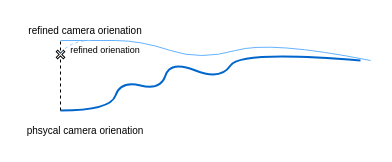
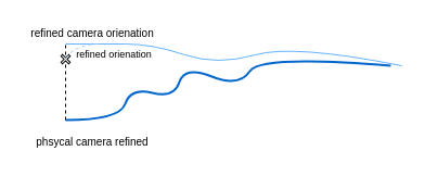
  <mxCell id="0" />
  <mxCell id="1" parent="0" />
  <mxCell id="2" value="" style="curved=1;endArrow=none;html=1;endFill=0;strokeColor=#66B2FF;" edge="1" parent="1"><mxGeometry width="50" height="50" relative="1" as="geometry"><mxPoint x="60" y="40" as="sourcePoint" /><mxPoint x="370" y="60" as="targetPoint" /><Array as="points"><mxPoint x="90" y="40" /><mxPoint x="140" y="40" /><mxPoint x="200" y="60" /><mxPoint x="270" y="40" /></Array></mxGeometry></mxCell>
  <mxCell id="3" value="" style="curved=1;endArrow=none;html=1;endFill=0;strokeColor=#0066CC;strokeWidth=2;" edge="1" parent="1"><mxGeometry width="50" height="50" relative="1" as="geometry"><mxPoint x="60" y="110" as="sourcePoint" /><mxPoint x="360" y="60" as="targetPoint" /><Array as="points"><mxPoint x="110" y="110" /><mxPoint x="120" y="80" /><mxPoint x="160" y="90" /><mxPoint x="170" y="60" /><mxPoint x="220" y="80" /><mxPoint x="240" y="50" /></Array></mxGeometry></mxCell>
- <mxCell id="4" value="phsycal camera orienation" style="text;html=1;strokeColor=none;fillColor=none;align=center;verticalAlign=middle;whiteSpace=wrap;rounded=0;fontSize=10;" vertex="1" parent="1"><mxGeometry x="20" y="120" width="130" height="20" as="geometry" /></mxCell>
+ <mxCell id="4" value="phsycal camera refined" style="text;html=1;strokeColor=none;fillColor=none;align=center;verticalAlign=middle;whiteSpace=wrap;rounded=0;fontSize=10;" vertex="1" parent="1"><mxGeometry x="20" y="120" width="130" height="20" as="geometry" /></mxCell>
  <mxCell id="5" value="refined camera orienation" style="text;html=1;strokeColor=none;fillColor=none;align=center;verticalAlign=middle;whiteSpace=wrap;rounded=0;fontSize=10;" vertex="1" parent="1"><mxGeometry x="20" y="20" width="130" height="20" as="geometry" /></mxCell>
  <mxCell id="6" value="" style="endArrow=none;dashed=1;html=1;" edge="1" parent="1"><mxGeometry width="50" height="50" relative="1" as="geometry"><mxPoint x="60" y="110" as="sourcePoint" /><mxPoint x="60" y="40" as="targetPoint" /></mxGeometry></mxCell>
  <mxCell id="7" value="" style="shape=cross;whiteSpace=wrap;html=1;rotation=-45;" vertex="1" parent="1"><mxGeometry x="55" y="49" width="10" height="10" as="geometry" /></mxCell>
  <mxCell id="8" value="" style="curved=1;endArrow=none;html=1;endFill=0;exitX=0.537;exitY=1.007;exitDx=0;exitDy=0;exitPerimeter=0;entryX=0;entryY=0;entryDx=4;entryDy=4;entryPerimeter=0;dashed=1;strokeColor=#99CCFF;" edge="1" parent="1" source="5" target="7"><mxGeometry width="50" height="50" relative="1" as="geometry"><mxPoint x="83" y="45" as="sourcePoint" /><mxPoint x="63" y="55" as="targetPoint" /><Array as="points"><mxPoint x="70" y="40" /></Array></mxGeometry></mxCell>
  <mxCell id="9" value="refined orienation" style="text;html=1;strokeColor=none;fillColor=none;align=center;verticalAlign=middle;whiteSpace=wrap;rounded=0;fontSize=9;" vertex="1" parent="1"><mxGeometry x="50" y="40" width="110" height="20" as="geometry" /></mxCell>
